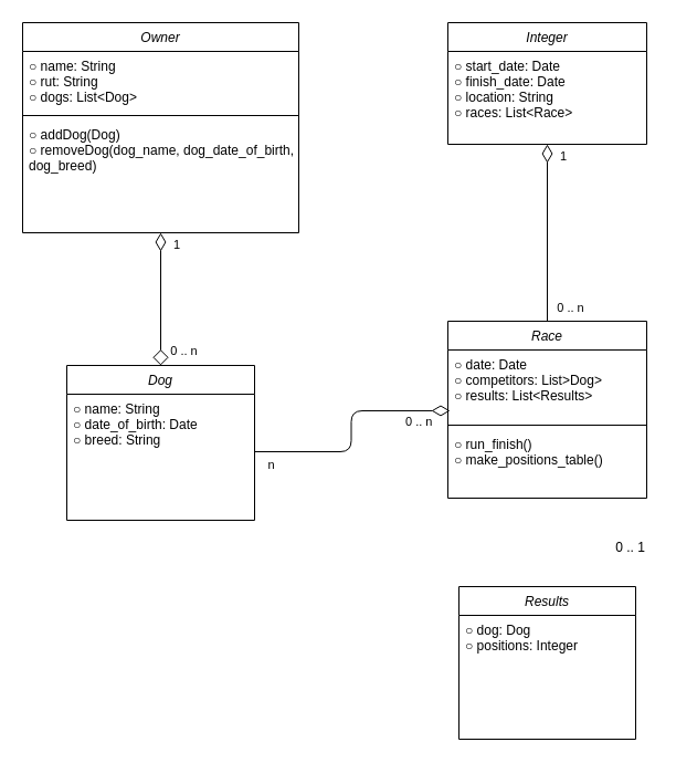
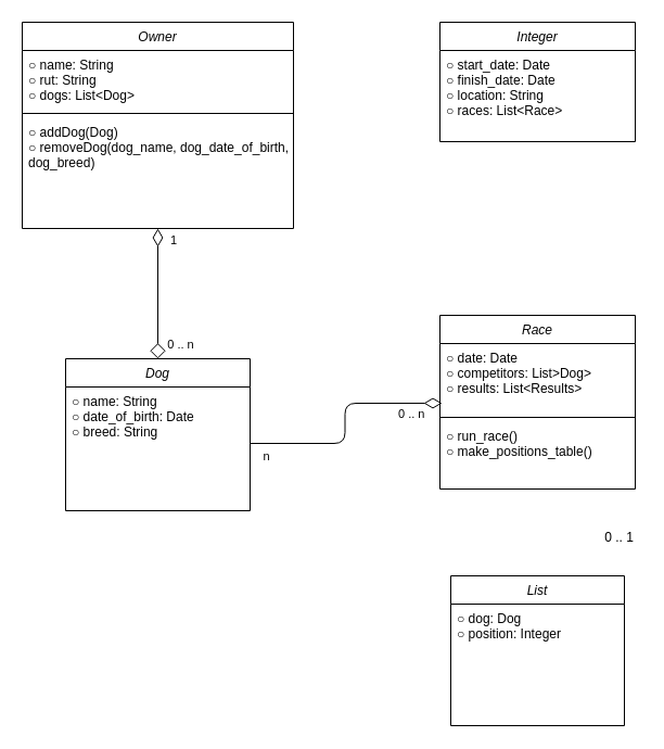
  <mxCell id="0" />
  <mxCell id="1" parent="0" />
  <mxCell id="2" value="Owner" style="swimlane;fontStyle=2;align=center;verticalAlign=top;childLayout=stackLayout;horizontal=1;startSize=26;horizontalStack=0;resizeParent=1;resizeLast=0;collapsible=1;marginBottom=0;rounded=0;shadow=0;strokeWidth=1;" parent="1" vertex="1"><mxGeometry x="20" y="20" width="250" height="190" as="geometry"><mxRectangle x="230" y="140" width="160" height="26" as="alternateBounds" /></mxGeometry></mxCell>
  <mxCell id="3" value="○ name: String&#10;○ rut: String&#10;○ dogs: List&lt;Dog&gt;" style="text;align=left;verticalAlign=top;spacingLeft=4;spacingRight=4;overflow=hidden;rotatable=0;points=[[0,0.5],[1,0.5]];portConstraint=eastwest;" parent="2" vertex="1"><mxGeometry y="26" width="250" height="54" as="geometry" /></mxCell>
  <mxCell id="4" value="" style="line;html=1;strokeWidth=1;align=left;verticalAlign=middle;spacingTop=-1;spacingLeft=3;spacingRight=3;rotatable=0;labelPosition=right;points=[];portConstraint=eastwest;" parent="2" vertex="1"><mxGeometry y="80" width="250" height="8" as="geometry" /></mxCell>
  <mxCell id="5" value="○ addDog(Dog)&#10;○ removeDog(dog_name, dog_date_of_birth, &#10;dog_breed)&#10;" style="text;align=left;verticalAlign=top;spacingLeft=4;spacingRight=4;overflow=hidden;rotatable=0;points=[[0,0.5],[1,0.5]];portConstraint=eastwest;" parent="2" vertex="1"><mxGeometry y="88" width="250" height="102" as="geometry" /></mxCell>
  <mxCell id="6" value="Dog" style="swimlane;fontStyle=2;align=center;verticalAlign=top;childLayout=stackLayout;horizontal=1;startSize=26;horizontalStack=0;resizeParent=1;resizeLast=0;collapsible=1;marginBottom=0;rounded=0;shadow=0;strokeWidth=1;" parent="1" vertex="1"><mxGeometry x="60" y="330" width="170" height="140" as="geometry"><mxRectangle x="230" y="140" width="160" height="26" as="alternateBounds" /></mxGeometry></mxCell>
  <mxCell id="7" value="○ name: String&#10;○ date_of_birth: Date&#10;○ breed: String" style="text;align=left;verticalAlign=top;spacingLeft=4;spacingRight=4;overflow=hidden;rotatable=0;points=[[0,0.5],[1,0.5]];portConstraint=eastwest;" parent="6" vertex="1"><mxGeometry y="26" width="170" height="104" as="geometry" /></mxCell>
  <mxCell id="8" value="Race" style="swimlane;fontStyle=2;align=center;verticalAlign=top;childLayout=stackLayout;horizontal=1;startSize=26;horizontalStack=0;resizeParent=1;resizeLast=0;collapsible=1;marginBottom=0;rounded=0;shadow=0;strokeWidth=1;" parent="1" vertex="1"><mxGeometry x="405" y="290" width="180" height="160" as="geometry"><mxRectangle x="230" y="140" width="160" height="26" as="alternateBounds" /></mxGeometry></mxCell>
  <mxCell id="9" value="○ date: Date&#10;○ competitors: List&gt;Dog&gt;&#10;○ results: List&lt;Results&gt;" style="text;align=left;verticalAlign=top;spacingLeft=4;spacingRight=4;overflow=hidden;rotatable=0;points=[[0,0.5],[1,0.5]];portConstraint=eastwest;" parent="8" vertex="1"><mxGeometry y="26" width="180" height="64" as="geometry" /></mxCell>
  <mxCell id="10" value="" style="line;html=1;strokeWidth=1;align=left;verticalAlign=middle;spacingTop=-1;spacingLeft=3;spacingRight=3;rotatable=0;labelPosition=right;points=[];portConstraint=eastwest;" parent="8" vertex="1"><mxGeometry y="90" width="180" height="8" as="geometry" /></mxCell>
- <mxCell id="11" value="○ run_finish()&#10;○ make_positions_table()" style="text;align=left;verticalAlign=top;spacingLeft=4;spacingRight=4;overflow=hidden;rotatable=0;points=[[0,0.5],[1,0.5]];portConstraint=eastwest;" parent="8" vertex="1"><mxGeometry y="98" width="180" height="62" as="geometry" /></mxCell>
- <mxCell id="12" value="Results" style="swimlane;fontStyle=2;align=center;verticalAlign=top;childLayout=stackLayout;horizontal=1;startSize=26;horizontalStack=0;resizeParent=1;resizeLast=0;collapsible=1;marginBottom=0;rounded=0;shadow=0;strokeWidth=1;" parent="1" vertex="1"><mxGeometry x="415" y="530" width="160" height="138" as="geometry"><mxRectangle x="230" y="140" width="160" height="26" as="alternateBounds" /></mxGeometry></mxCell>
- <mxCell id="13" value="○ dog: Dog&#10;○ positions: Integer" style="text;align=left;verticalAlign=top;spacingLeft=4;spacingRight=4;overflow=hidden;rotatable=0;points=[[0,0.5],[1,0.5]];portConstraint=eastwest;" parent="12" vertex="1"><mxGeometry y="26" width="160" height="84" as="geometry" /></mxCell>
+ <mxCell id="11" value="○ run_race()&#10;○ make_positions_table()" style="text;align=left;verticalAlign=top;spacingLeft=4;spacingRight=4;overflow=hidden;rotatable=0;points=[[0,0.5],[1,0.5]];portConstraint=eastwest;" parent="8" vertex="1"><mxGeometry y="98" width="180" height="62" as="geometry" /></mxCell>
+ <mxCell id="12" value="List" style="swimlane;fontStyle=2;align=center;verticalAlign=top;childLayout=stackLayout;horizontal=1;startSize=26;horizontalStack=0;resizeParent=1;resizeLast=0;collapsible=1;marginBottom=0;rounded=0;shadow=0;strokeWidth=1;" parent="1" vertex="1"><mxGeometry x="415" y="530" width="160" height="138" as="geometry"><mxRectangle x="230" y="140" width="160" height="26" as="alternateBounds" /></mxGeometry></mxCell>
+ <mxCell id="13" value="○ dog: Dog&#10;○ position: Integer" style="text;align=left;verticalAlign=top;spacingLeft=4;spacingRight=4;overflow=hidden;rotatable=0;points=[[0,0.5],[1,0.5]];portConstraint=eastwest;" parent="12" vertex="1"><mxGeometry y="26" width="160" height="84" as="geometry" /></mxCell>
  <mxCell id="14" value="Integer" style="swimlane;fontStyle=2;align=center;verticalAlign=top;childLayout=stackLayout;horizontal=1;startSize=26;horizontalStack=0;resizeParent=1;resizeLast=0;collapsible=1;marginBottom=0;rounded=0;shadow=0;strokeWidth=1;" parent="1" vertex="1"><mxGeometry x="405" y="20" width="180" height="110" as="geometry"><mxRectangle x="230" y="140" width="160" height="26" as="alternateBounds" /></mxGeometry></mxCell>
  <mxCell id="15" value="○ start_date: Date&#10;○ finish_date: Date&#10;○ location: String&#10;○ races: List&lt;Race&gt;" style="text;align=left;verticalAlign=top;spacingLeft=4;spacingRight=4;overflow=hidden;rotatable=0;points=[[0,0.5],[1,0.5]];portConstraint=eastwest;" parent="14" vertex="1"><mxGeometry y="26" width="180" height="64" as="geometry" /></mxCell>
  <mxCell id="16" value="1" style="endArrow=diamond;html=1;endSize=12;startArrow=diamondThin;startSize=14;startFill=0;edgeStyle=orthogonalEdgeStyle;align=left;verticalAlign=bottom;entryX=0.5;entryY=0;entryDx=0;entryDy=0;exitX=0.5;exitY=1;exitDx=0;exitDy=0;endFill=0;" parent="1" source="2" target="6" edge="1"><mxGeometry x="-0.667" y="10" relative="1" as="geometry"><mxPoint x="25" y="260" as="sourcePoint" /><mxPoint x="255" y="510" as="targetPoint" /><mxPoint as="offset" /></mxGeometry></mxCell>
  <mxCell id="17" value="0 .. n" style="edgeLabel;html=1;align=center;verticalAlign=middle;resizable=0;points=[];" vertex="1" connectable="0" parent="16"><mxGeometry x="0.783" y="5" relative="1" as="geometry"><mxPoint x="15" y="-1" as="offset" /></mxGeometry></mxCell>
- <mxCell id="18" value="1" style="endArrow=none;html=1;endSize=12;startArrow=diamondThin;startSize=14;startFill=0;edgeStyle=orthogonalEdgeStyle;align=left;verticalAlign=bottom;exitX=0.5;exitY=1;exitDx=0;exitDy=0;entryX=0.5;entryY=0;entryDx=0;entryDy=0;endFill=0;" parent="1" source="14" target="8" edge="1"><mxGeometry x="-0.75" y="10" relative="1" as="geometry"><mxPoint x="205" y="290" as="sourcePoint" /><mxPoint x="365" y="290" as="targetPoint" /><mxPoint as="offset" /></mxGeometry></mxCell>
- <mxCell id="19" value="0 .. n" style="edgeLabel;html=1;align=center;verticalAlign=middle;resizable=0;points=[];" vertex="1" connectable="0" parent="18"><mxGeometry x="0.838" y="1" relative="1" as="geometry"><mxPoint x="19" as="offset" /></mxGeometry></mxCell>
  <mxCell id="20" value="0 .. n" style="endArrow=none;html=1;endSize=12;startArrow=diamondThin;startSize=14;startFill=0;edgeStyle=orthogonalEdgeStyle;align=left;verticalAlign=bottom;exitX=0.011;exitY=0.859;exitDx=0;exitDy=0;endFill=0;exitPerimeter=0;" parent="1" source="9" target="7" edge="1"><mxGeometry x="-0.608" y="19" relative="1" as="geometry"><mxPoint x="205" y="390" as="sourcePoint" /><mxPoint x="225" y="413" as="targetPoint" /><mxPoint as="offset" /><Array as="points" /></mxGeometry></mxCell>
  <mxCell id="21" value="n" style="edgeLabel;html=1;align=center;verticalAlign=middle;resizable=0;points=[];" vertex="1" connectable="0" parent="20"><mxGeometry x="0.841" y="3" relative="1" as="geometry"><mxPoint x="-2" y="8" as="offset" /></mxGeometry></mxCell>
  <mxCell id="22" value="0 .. 1" style="text;html=1;align=center;verticalAlign=middle;resizable=0;points=[];autosize=1;strokeColor=none;" vertex="1" parent="1"><mxGeometry x="550" y="485" width="40" height="20" as="geometry" /></mxCell>
